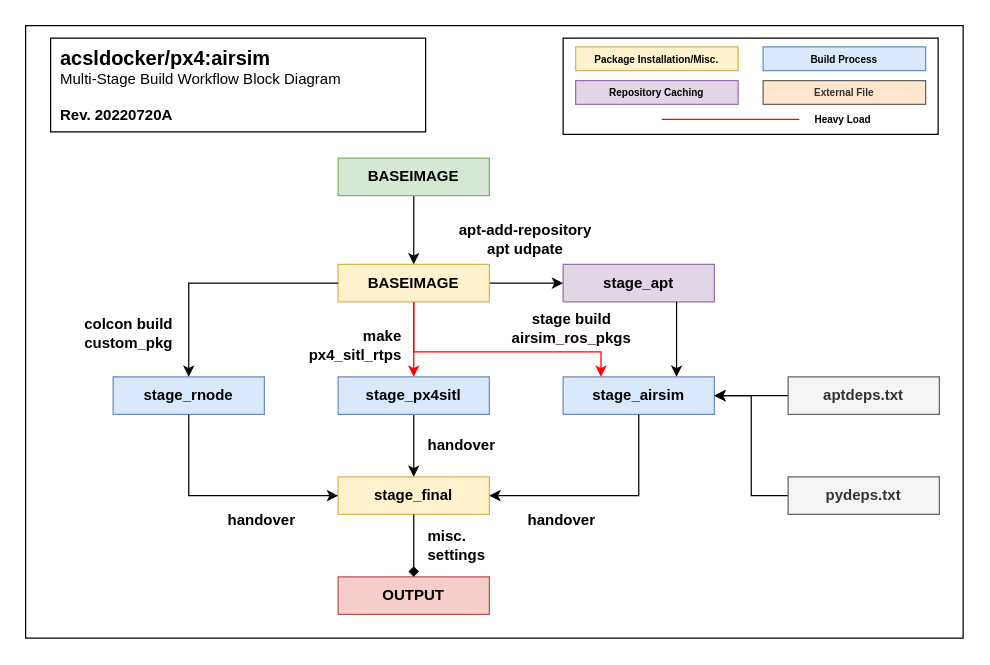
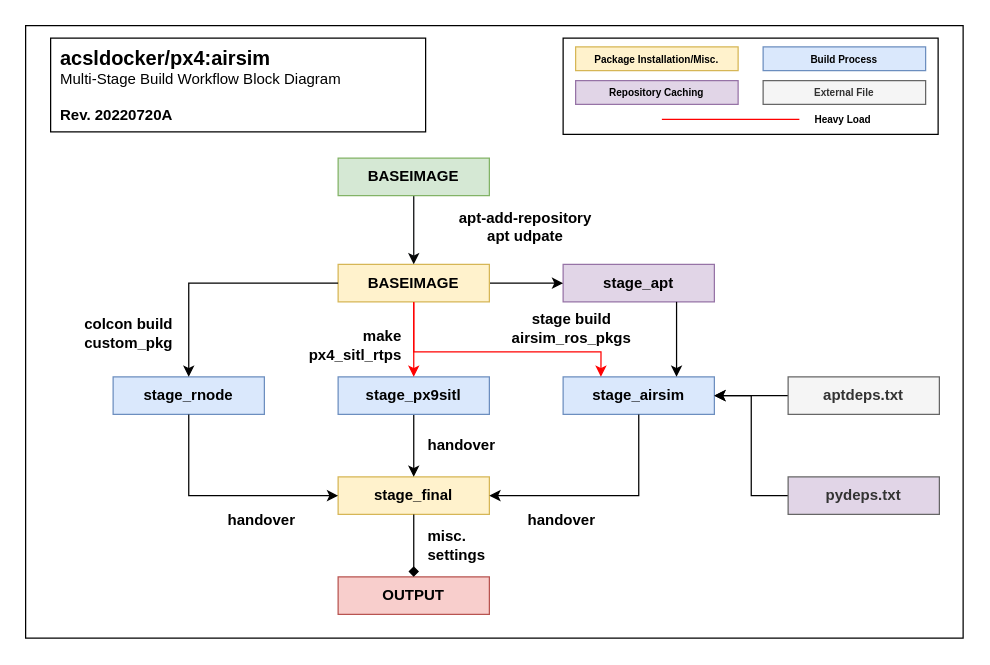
  <mxCell id="0" />
  <mxCell id="1" parent="0" />
  <mxCell id="2" value="" style="rounded=0;whiteSpace=wrap;html=1;fontSize=8;" parent="1" vertex="1"><mxGeometry x="20" y="20" width="750" height="490" as="geometry" /></mxCell>
  <mxCell id="3" value="&lt;font style=&quot;font-size: 16px;&quot;&gt;&lt;b&gt;acsldocker/px4:airsim&lt;/b&gt;&lt;/font&gt;&lt;br&gt;Multi-Stage Build Workflow Block Diagram&lt;br&gt;&lt;br&gt;&lt;b&gt;Rev. 20220720A&lt;/b&gt;" style="rounded=0;whiteSpace=wrap;html=1;align=left;spacingLeft=6;verticalAlign=top;" parent="1" vertex="1"><mxGeometry x="40" y="30" width="300" height="75" as="geometry" /></mxCell>
  <mxCell id="4" value="" style="group" vertex="1" connectable="0" parent="1"><mxGeometry x="450" y="30" width="300" height="77" as="geometry" /></mxCell>
  <mxCell id="5" value="" style="rounded=0;whiteSpace=wrap;html=1;fontSize=8;" parent="4" vertex="1"><mxGeometry width="300" height="77" as="geometry" /></mxCell>
  <mxCell id="6" value="&lt;font style=&quot;font-size: 8px;&quot;&gt;Package Installation/Misc.&lt;/font&gt;" style="rounded=0;whiteSpace=wrap;html=1;fillColor=#fff2cc;strokeColor=#d6b656;fontStyle=1;fontSize=8;" parent="4" vertex="1"><mxGeometry x="10" y="7" width="130" height="19" as="geometry" /></mxCell>
  <mxCell id="7" value="&lt;font style=&quot;font-size: 8px;&quot;&gt;Repository Caching&lt;/font&gt;" style="rounded=0;whiteSpace=wrap;html=1;fillColor=#e1d5e7;strokeColor=#9673a6;fontStyle=1;fontSize=8;" parent="4" vertex="1"><mxGeometry x="10" y="34" width="130" height="19" as="geometry" /></mxCell>
  <mxCell id="8" value="Build Process" style="rounded=0;whiteSpace=wrap;html=1;fillColor=#dae8fc;strokeColor=#6c8ebf;fontStyle=1;fontSize=8;" parent="4" vertex="1"><mxGeometry x="160" y="7" width="130" height="19" as="geometry" /></mxCell>
- <mxCell id="9" value="External File" style="rounded=0;whiteSpace=wrap;html=1;fillColor=#ffe6cc;strokeColor=#666666;fontStyle=1;fontSize=8;fontColor=#333333;" parent="4" vertex="1"><mxGeometry x="160" y="34" width="130" height="19" as="geometry" /></mxCell>
+ <mxCell id="9" value="External File" style="rounded=0;whiteSpace=wrap;html=1;fillColor=#f5f5f5;strokeColor=#666666;fontStyle=1;fontSize=8;fontColor=#333333;" parent="4" vertex="1"><mxGeometry x="160" y="34" width="130" height="19" as="geometry" /></mxCell>
  <mxCell id="10" value="" style="endArrow=none;html=1;rounded=0;fontSize=8;strokeColor=#FF0000;" parent="4" edge="1"><mxGeometry width="50" height="50" relative="1" as="geometry"><mxPoint x="79" y="65" as="sourcePoint" /><mxPoint x="189" y="65" as="targetPoint" /></mxGeometry></mxCell>
  <mxCell id="11" value="&lt;b&gt;Heavy Load&lt;/b&gt;" style="text;html=1;strokeColor=none;fillColor=none;align=center;verticalAlign=middle;whiteSpace=wrap;rounded=0;fontSize=8;" parent="4" vertex="1"><mxGeometry x="193.5" y="56.5" width="60" height="17" as="geometry" /></mxCell>
  <mxCell id="12" value="" style="group" vertex="1" connectable="0" parent="1"><mxGeometry x="40" y="126" width="711" height="365" as="geometry" /></mxCell>
  <mxCell id="13" value="stage_apt" style="rounded=0;whiteSpace=wrap;html=1;fillColor=#e1d5e7;strokeColor=#9673a6;fontStyle=1" vertex="1" parent="12"><mxGeometry x="410" y="85" width="121" height="30" as="geometry" /></mxCell>
  <mxCell id="14" value="stage_airsim" style="rounded=0;whiteSpace=wrap;html=1;fillColor=#dae8fc;strokeColor=#6c8ebf;fontStyle=1" vertex="1" parent="12"><mxGeometry x="410" y="175" width="121" height="30" as="geometry" /></mxCell>
  <mxCell id="15" style="edgeStyle=orthogonalEdgeStyle;rounded=0;orthogonalLoop=1;jettySize=auto;html=1;exitX=0.75;exitY=1;exitDx=0;exitDy=0;entryX=0.75;entryY=0;entryDx=0;entryDy=0;" edge="1" parent="12" source="13" target="14"><mxGeometry relative="1" as="geometry" /></mxCell>
  <mxCell id="16" style="edgeStyle=orthogonalEdgeStyle;rounded=0;orthogonalLoop=1;jettySize=auto;html=1;exitX=1;exitY=0.5;exitDx=0;exitDy=0;entryX=0;entryY=0.5;entryDx=0;entryDy=0;" edge="1" parent="12" source="18" target="13"><mxGeometry relative="1" as="geometry" /></mxCell>
  <mxCell id="17" style="edgeStyle=orthogonalEdgeStyle;rounded=0;orthogonalLoop=1;jettySize=auto;html=1;exitX=0.5;exitY=1;exitDx=0;exitDy=0;entryX=0.25;entryY=0;entryDx=0;entryDy=0;fontColor=#FF0000;strokeColor=#FF0000;" edge="1" parent="12" source="18" target="14"><mxGeometry relative="1" as="geometry"><Array as="points"><mxPoint x="291" y="155" /><mxPoint x="440" y="155" /></Array></mxGeometry></mxCell>
  <mxCell id="18" value="BASEIMAGE" style="rounded=0;whiteSpace=wrap;html=1;fillColor=#fff2cc;strokeColor=#d6b656;fontStyle=1" vertex="1" parent="12"><mxGeometry x="230" y="85" width="121" height="30" as="geometry" /></mxCell>
  <mxCell id="19" value="stage_rnode" style="rounded=0;whiteSpace=wrap;html=1;fillColor=#dae8fc;strokeColor=#6c8ebf;fontStyle=1" vertex="1" parent="12"><mxGeometry x="50" y="175" width="121" height="30" as="geometry" /></mxCell>
  <mxCell id="20" style="edgeStyle=orthogonalEdgeStyle;rounded=0;orthogonalLoop=1;jettySize=auto;html=1;exitX=0;exitY=0.5;exitDx=0;exitDy=0;" edge="1" parent="12" source="18" target="19"><mxGeometry relative="1" as="geometry" /></mxCell>
  <mxCell id="21" value="stage_final" style="rounded=0;whiteSpace=wrap;html=1;fillColor=#fff2cc;strokeColor=#d6b656;fontStyle=1" vertex="1" parent="12"><mxGeometry x="230" y="255" width="121" height="30" as="geometry" /></mxCell>
  <mxCell id="22" style="edgeStyle=orthogonalEdgeStyle;rounded=0;orthogonalLoop=1;jettySize=auto;html=1;exitX=0.5;exitY=1;exitDx=0;exitDy=0;entryX=1;entryY=0.5;entryDx=0;entryDy=0;" edge="1" parent="12" source="14" target="21"><mxGeometry relative="1" as="geometry" /></mxCell>
  <mxCell id="23" style="edgeStyle=orthogonalEdgeStyle;rounded=0;orthogonalLoop=1;jettySize=auto;html=1;exitX=0.5;exitY=1;exitDx=0;exitDy=0;entryX=0;entryY=0.5;entryDx=0;entryDy=0;" edge="1" parent="12" source="19" target="21"><mxGeometry relative="1" as="geometry" /></mxCell>
  <mxCell id="24" style="edgeStyle=orthogonalEdgeStyle;rounded=0;orthogonalLoop=1;jettySize=auto;html=1;exitX=0.5;exitY=1;exitDx=0;exitDy=0;entryX=0.5;entryY=0;entryDx=0;entryDy=0;" edge="1" parent="12" source="25" target="21"><mxGeometry relative="1" as="geometry" /></mxCell>
- <mxCell id="25" value="stage_px4sitl" style="rounded=0;whiteSpace=wrap;html=1;fillColor=#dae8fc;strokeColor=#6c8ebf;fontStyle=1" vertex="1" parent="12"><mxGeometry x="230" y="175" width="121" height="30" as="geometry" /></mxCell>
+ <mxCell id="25" value="stage_px9sitl" style="rounded=0;whiteSpace=wrap;html=1;fillColor=#dae8fc;strokeColor=#6c8ebf;fontStyle=1" vertex="1" parent="12"><mxGeometry x="230" y="175" width="121" height="30" as="geometry" /></mxCell>
  <mxCell id="26" style="edgeStyle=orthogonalEdgeStyle;rounded=0;orthogonalLoop=1;jettySize=auto;html=1;exitX=0.5;exitY=1;exitDx=0;exitDy=0;strokeColor=#FF0000;" edge="1" parent="12" source="18" target="25"><mxGeometry relative="1" as="geometry" /></mxCell>
  <mxCell id="27" value="OUTPUT" style="rounded=0;whiteSpace=wrap;html=1;fillColor=#f8cecc;strokeColor=#b85450;fontStyle=1" vertex="1" parent="12"><mxGeometry x="230" y="335" width="121" height="30" as="geometry" /></mxCell>
  <mxCell id="28" style="edgeStyle=orthogonalEdgeStyle;rounded=0;orthogonalLoop=1;jettySize=auto;html=1;exitX=0.5;exitY=1;exitDx=0;exitDy=0;endArrow=diamond;" edge="1" parent="12" source="21" target="27"><mxGeometry relative="1" as="geometry" /></mxCell>
- <mxCell id="29" value="apt-add-repository&lt;br&gt;apt udpate" style="text;html=1;strokeColor=none;fillColor=none;align=center;verticalAlign=middle;whiteSpace=wrap;rounded=0;fontStyle=1" vertex="1" parent="12"><mxGeometry x="325" y="50" width="110" height="30" as="geometry" /></mxCell>
+ <mxCell id="29" value="apt-add-repository&lt;br&gt;apt udpate" style="text;html=1;strokeColor=none;fillColor=none;align=center;verticalAlign=middle;whiteSpace=wrap;rounded=0;fontStyle=1" vertex="1" parent="12"><mxGeometry x="325" y="40" width="110" height="30" as="geometry" /></mxCell>
  <mxCell id="30" value="colcon build&lt;br&gt;custom_pkg" style="text;html=1;strokeColor=none;fillColor=none;align=right;verticalAlign=middle;whiteSpace=wrap;rounded=0;fontStyle=1;movable=1;resizable=1;rotatable=1;deletable=1;editable=1;connectable=1;" vertex="1" parent="12"><mxGeometry y="125" width="100" height="30" as="geometry" /></mxCell>
  <mxCell id="31" value="stage build&lt;br&gt;airsim_ros_pkgs" style="text;html=1;strokeColor=none;fillColor=none;align=center;verticalAlign=middle;whiteSpace=wrap;rounded=0;fontStyle=1" vertex="1" parent="12"><mxGeometry x="362" y="121" width="110" height="30" as="geometry" /></mxCell>
  <mxCell id="32" value="make&lt;br&gt;px4_sitl_rtps" style="text;html=1;strokeColor=none;fillColor=none;align=right;verticalAlign=middle;whiteSpace=wrap;rounded=0;fontStyle=1" vertex="1" parent="12"><mxGeometry x="173" y="135" width="110" height="30" as="geometry" /></mxCell>
  <mxCell id="33" value="handover" style="text;html=1;strokeColor=none;fillColor=none;align=left;verticalAlign=middle;whiteSpace=wrap;rounded=0;fontStyle=1;movable=1;resizable=1;rotatable=1;deletable=1;editable=1;connectable=1;" vertex="1" parent="12"><mxGeometry x="300" y="215" width="60" height="30" as="geometry" /></mxCell>
  <mxCell id="34" value="handover" style="text;html=1;strokeColor=none;fillColor=none;align=left;verticalAlign=middle;whiteSpace=wrap;rounded=0;fontStyle=1;movable=1;resizable=1;rotatable=1;deletable=1;editable=1;connectable=1;" vertex="1" parent="12"><mxGeometry x="380" y="275" width="60" height="30" as="geometry" /></mxCell>
  <mxCell id="35" value="handover" style="text;html=1;strokeColor=none;fillColor=none;align=left;verticalAlign=middle;whiteSpace=wrap;rounded=0;fontStyle=1;movable=1;resizable=1;rotatable=1;deletable=1;editable=1;connectable=1;" vertex="1" parent="12"><mxGeometry x="140" y="275" width="60" height="30" as="geometry" /></mxCell>
  <mxCell id="36" value="misc. settings" style="text;html=1;strokeColor=none;fillColor=none;align=left;verticalAlign=middle;whiteSpace=wrap;rounded=0;fontStyle=1;movable=1;resizable=1;rotatable=1;deletable=1;editable=1;connectable=1;" vertex="1" parent="12"><mxGeometry x="300" y="295" width="60" height="30" as="geometry" /></mxCell>
  <mxCell id="37" style="edgeStyle=orthogonalEdgeStyle;rounded=0;orthogonalLoop=1;jettySize=auto;html=1;exitX=0;exitY=0.5;exitDx=0;exitDy=0;entryX=1;entryY=0.5;entryDx=0;entryDy=0;" edge="1" parent="12" source="38" target="14"><mxGeometry relative="1" as="geometry" /></mxCell>
  <mxCell id="38" value="aptdeps.txt" style="rounded=0;whiteSpace=wrap;html=1;fillColor=#f5f5f5;strokeColor=#666666;fontStyle=1;fontColor=#333333;" vertex="1" parent="12"><mxGeometry x="590" y="175" width="121" height="30" as="geometry" /></mxCell>
  <mxCell id="39" style="edgeStyle=orthogonalEdgeStyle;rounded=0;orthogonalLoop=1;jettySize=auto;html=1;exitX=0;exitY=0.5;exitDx=0;exitDy=0;entryX=1;entryY=0.5;entryDx=0;entryDy=0;" edge="1" parent="12" source="40" target="14"><mxGeometry relative="1" as="geometry" /></mxCell>
- <mxCell id="40" value="pydeps.txt" style="rounded=0;whiteSpace=wrap;html=1;fillColor=#f5f5f5;strokeColor=#666666;fontStyle=1;fontColor=#333333;" vertex="1" parent="12"><mxGeometry x="590" y="255" width="121" height="30" as="geometry" /></mxCell>
+ <mxCell id="40" value="pydeps.txt" style="rounded=0;whiteSpace=wrap;html=1;fillColor=#e1d5e7;strokeColor=#666666;fontStyle=1;fontColor=#333333;" vertex="1" parent="12"><mxGeometry x="590" y="255" width="121" height="30" as="geometry" /></mxCell>
  <mxCell id="41" style="edgeStyle=orthogonalEdgeStyle;rounded=0;orthogonalLoop=1;jettySize=auto;html=1;exitX=0.5;exitY=1;exitDx=0;exitDy=0;entryX=0.5;entryY=0;entryDx=0;entryDy=0;fontColor=#FF0000;strokeColor=#060708;" edge="1" parent="12" source="42" target="18"><mxGeometry relative="1" as="geometry" /></mxCell>
  <mxCell id="42" value="BASEIMAGE" style="rounded=0;whiteSpace=wrap;html=1;fillColor=#d5e8d4;strokeColor=#82b366;fontStyle=1" vertex="1" parent="12"><mxGeometry x="230" width="121" height="30" as="geometry" /></mxCell>
